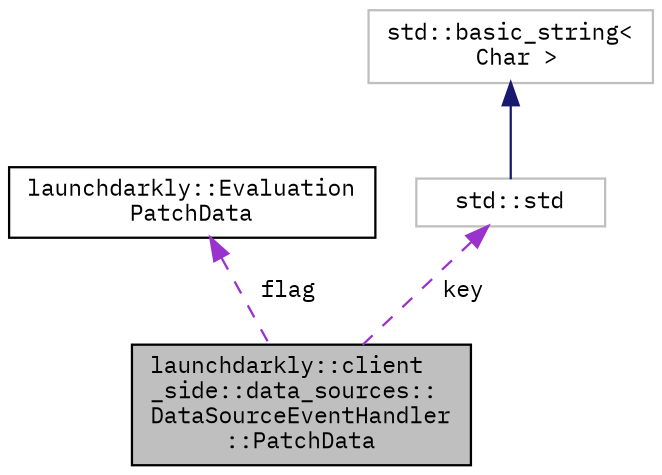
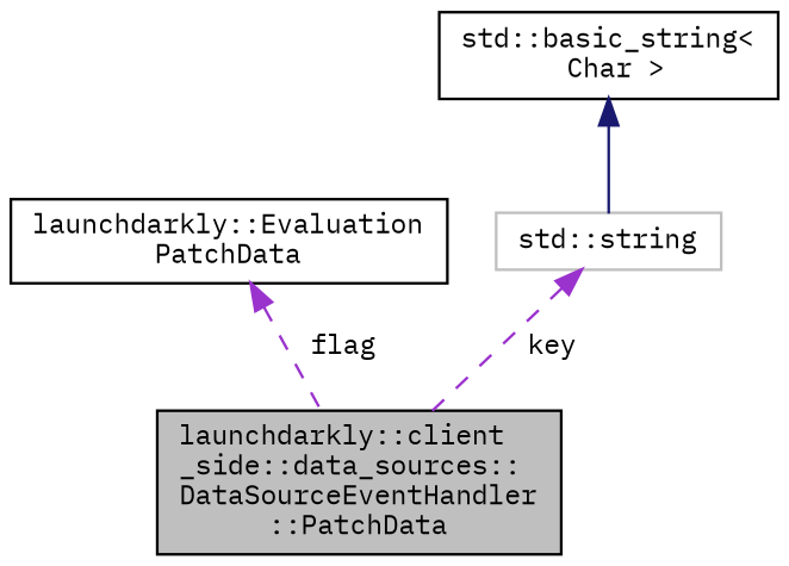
  digraph {
    fontname="IBM Plex Mono"
    node [color=black fillcolor=white fontname="IBM Plex Mono" fontsize=10 shape=record style=filled]
    edge [color=darkorchid3 dir=back fontname="IBM Plex Mono" fontsize=10 labelfontname=Helvetica labelfontsize=10 style=dashed]
    n1 [fillcolor=grey75 fontcolor=black height=0.2 label="launchdarkly::client\l_side::data_sources::\lDataSourceEventHandler\l::PatchData" width=0.4]
    n2 [height=0.2 label="launchdarkly::Evaluation\lPatchData" width=0.4]
-   n3 [color=grey75 height=0.2 label="std::std" width=0.4]
-   n4 [color=grey75 height=0.2 label="std::basic_string\<\l Char \>" width=0.4]
+   n3 [color=grey75 height=0.2 label="std::string" width=0.4]
+   n4 [height=0.2 label="std::basic_string\<\l Char \>" width=0.4]
    n2 -> n1 [label=" flag"]
    n3 -> n1 [label=" key"]
    n4 -> n3 [color=midnightblue style=solid]
  }
